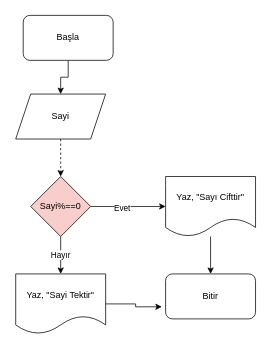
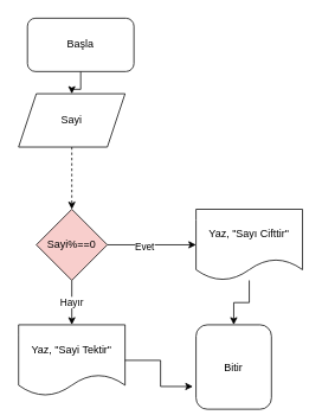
  <mxCell id="0" />
  <mxCell id="1" parent="0" />
  <mxCell id="2" style="edgeStyle=orthogonalEdgeStyle;rounded=0;orthogonalLoop=1;jettySize=auto;html=1;" edge="1" parent="1" source="3" target="5"><mxGeometry relative="1" as="geometry" /></mxCell>
  <mxCell id="3" value="Başla" style="rounded=1;whiteSpace=wrap;html=1;" vertex="1" parent="1"><mxGeometry x="30" y="20" width="120" height="60" as="geometry" /></mxCell>
  <mxCell id="4" style="edgeStyle=orthogonalEdgeStyle;rounded=0;orthogonalLoop=1;jettySize=auto;html=1;exitX=0.5;exitY=1;exitDx=0;exitDy=0;dashed=1;" edge="1" parent="1" source="5" target="9"><mxGeometry relative="1" as="geometry" /></mxCell>
- <mxCell id="5" value="Sayi" style="shape=parallelogram;perimeter=parallelogramPerimeter;whiteSpace=wrap;html=1;fixedSize=1;" vertex="1" parent="1"><mxGeometry x="20" y="125" width="120" height="60" as="geometry" /></mxCell>
+ <mxCell id="5" value="Sayi" style="shape=parallelogram;perimeter=parallelogramPerimeter;whiteSpace=wrap;html=1;fixedSize=1;" vertex="1" parent="1"><mxGeometry x="20" y="105" width="120" height="60" as="geometry" /></mxCell>
  <mxCell id="6" value="Hayır" style="edgeStyle=orthogonalEdgeStyle;rounded=0;orthogonalLoop=1;jettySize=auto;html=1;" edge="1" parent="1" source="9" target="10"><mxGeometry relative="1" as="geometry" /></mxCell>
  <mxCell id="7" style="edgeStyle=orthogonalEdgeStyle;rounded=0;orthogonalLoop=1;jettySize=auto;html=1;exitX=1;exitY=0.5;exitDx=0;exitDy=0;" edge="1" parent="1" source="9" target="12"><mxGeometry relative="1" as="geometry" /></mxCell>
  <mxCell id="8" value="Evet" style="edgeLabel;html=1;align=center;verticalAlign=middle;resizable=0;points=[];" vertex="1" connectable="0" parent="7"><mxGeometry x="-0.183" y="-1" relative="1" as="geometry"><mxPoint as="offset" /></mxGeometry></mxCell>
  <mxCell id="9" value="Sayi%==0" style="rhombus;whiteSpace=wrap;html=1;fillColor=#f8cecc;" vertex="1" parent="1"><mxGeometry x="40" y="235" width="80" height="80" as="geometry" /></mxCell>
  <mxCell id="10" value="Yaz, &quot;Sayi Tektir&quot;" style="shape=document;whiteSpace=wrap;html=1;boundedLbl=1;" vertex="1" parent="1"><mxGeometry x="20" y="365" width="120" height="80" as="geometry" /></mxCell>
  <mxCell id="11" style="edgeStyle=orthogonalEdgeStyle;rounded=0;orthogonalLoop=1;jettySize=auto;html=1;" edge="1" parent="1" source="12" target="13"><mxGeometry relative="1" as="geometry" /></mxCell>
  <mxCell id="12" value="Yaz, &quot;Sayı Cifttir&quot;" style="shape=document;whiteSpace=wrap;html=1;boundedLbl=1;" vertex="1" parent="1"><mxGeometry x="220" y="235" width="120" height="80" as="geometry" /></mxCell>
- <mxCell id="13" value="Bitir" style="rounded=1;whiteSpace=wrap;html=1;" vertex="1" parent="1"><mxGeometry x="220" y="365" width="120" height="60" as="geometry" /></mxCell>
+ <mxCell id="13" value="Bitir" style="rounded=1;whiteSpace=wrap;html=1;" vertex="1" parent="1"><mxGeometry x="220" y="365" width="85" height="95" as="geometry" /></mxCell>
  <mxCell id="14" style="edgeStyle=orthogonalEdgeStyle;rounded=0;orthogonalLoop=1;jettySize=auto;html=1;entryX=-0.042;entryY=0.731;entryDx=0;entryDy=0;entryPerimeter=0;" edge="1" parent="1" source="10" target="13"><mxGeometry relative="1" as="geometry" /></mxCell>
